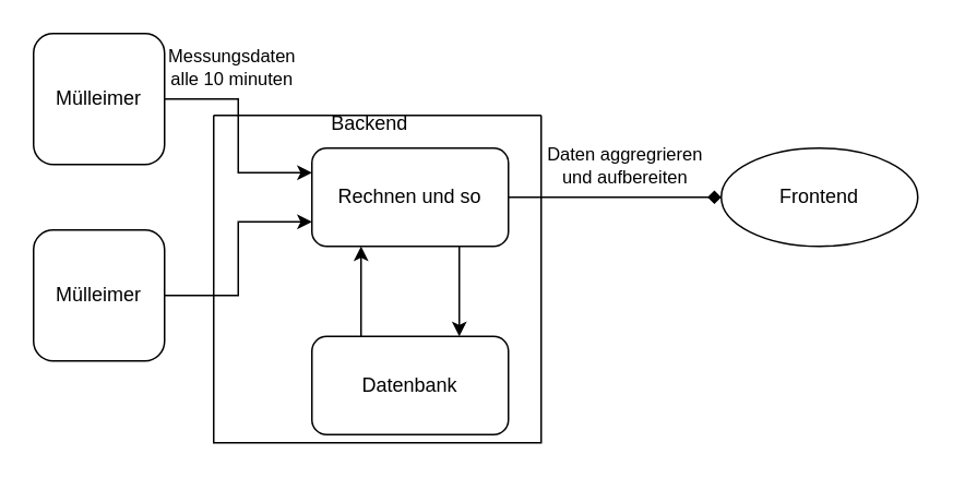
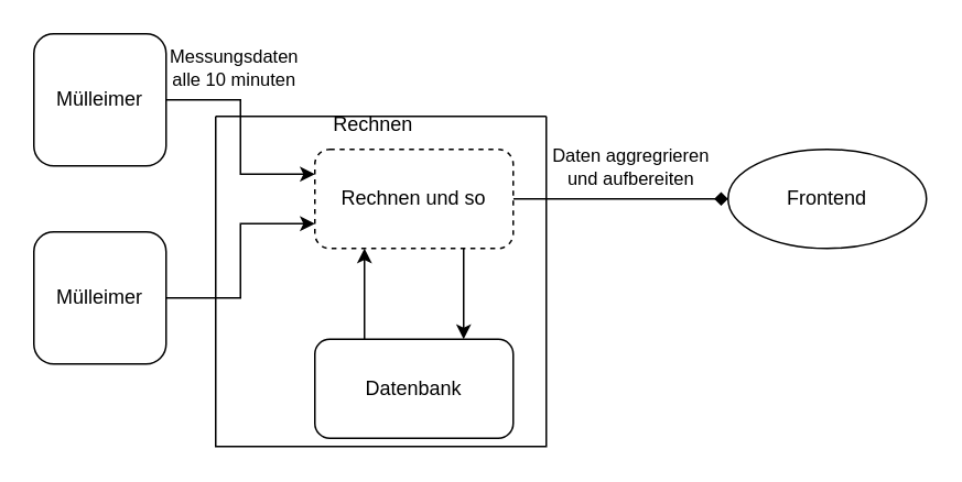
  <mxCell id="0" />
  <mxCell id="1" parent="0" />
  <mxCell id="2" style="edgeStyle=orthogonalEdgeStyle;rounded=0;orthogonalLoop=1;jettySize=auto;html=1;entryX=0;entryY=0.25;entryDx=0;entryDy=0;" edge="1" parent="1" source="4" target="11"><mxGeometry relative="1" as="geometry" /></mxCell>
  <mxCell id="3" value="Messungsdaten&lt;br&gt;alle 10 minuten" style="edgeLabel;html=1;align=center;verticalAlign=middle;resizable=0;points=[];" vertex="1" connectable="0" parent="2"><mxGeometry x="-0.309" relative="1" as="geometry"><mxPoint x="-5" y="-22" as="offset" /></mxGeometry></mxCell>
  <mxCell id="4" value="Mülleimer" style="rounded=1;whiteSpace=wrap;html=1;" vertex="1" parent="1"><mxGeometry x="20" y="20" width="80" height="80" as="geometry" /></mxCell>
  <mxCell id="5" style="edgeStyle=orthogonalEdgeStyle;rounded=0;orthogonalLoop=1;jettySize=auto;html=1;entryX=0;entryY=0.5;entryDx=0;entryDy=0;endArrow=diamond;" edge="1" parent="1" source="11" target="9"><mxGeometry relative="1" as="geometry" /></mxCell>
  <mxCell id="6" value="Daten aggregrieren&lt;br&gt;und aufbereiten" style="edgeLabel;html=1;align=center;verticalAlign=middle;resizable=0;points=[];" vertex="1" connectable="0" parent="5"><mxGeometry x="-0.002" y="-1" relative="1" as="geometry"><mxPoint x="5" y="-21" as="offset" /></mxGeometry></mxCell>
  <mxCell id="7" style="edgeStyle=orthogonalEdgeStyle;rounded=0;orthogonalLoop=1;jettySize=auto;html=1;entryX=0;entryY=0.75;entryDx=0;entryDy=0;" edge="1" parent="1" source="8" target="11"><mxGeometry relative="1" as="geometry" /></mxCell>
  <mxCell id="8" value="Mülleimer" style="rounded=1;whiteSpace=wrap;html=1;" vertex="1" parent="1"><mxGeometry x="20" y="140" width="80" height="80" as="geometry" /></mxCell>
  <mxCell id="9" value="Frontend" style="ellipse;whiteSpace=wrap;html=1;" vertex="1" parent="1"><mxGeometry x="440" y="90" width="120" height="60" as="geometry" /></mxCell>
  <mxCell id="10" value="" style="swimlane;startSize=0;" vertex="1" parent="1"><mxGeometry x="130" y="70" width="200" height="200" as="geometry" /></mxCell>
- <mxCell id="11" value="Rechnen und so" style="rounded=1;whiteSpace=wrap;html=1;" vertex="1" parent="10"><mxGeometry x="60" y="20" width="120" height="60" as="geometry" /></mxCell>
+ <mxCell id="11" value="Rechnen und so" style="rounded=1;whiteSpace=wrap;html=1;dashed=1;" vertex="1" parent="10"><mxGeometry x="60" y="20" width="120" height="60" as="geometry" /></mxCell>
  <mxCell id="12" value="Datenbank" style="rounded=1;whiteSpace=wrap;html=1;" vertex="1" parent="10"><mxGeometry x="60" y="135" width="120" height="60" as="geometry" /></mxCell>
  <mxCell id="13" style="edgeStyle=orthogonalEdgeStyle;rounded=0;orthogonalLoop=1;jettySize=auto;html=1;exitX=0.25;exitY=0;exitDx=0;exitDy=0;entryX=0.25;entryY=1;entryDx=0;entryDy=0;" edge="1" parent="10" source="12" target="11"><mxGeometry relative="1" as="geometry" /></mxCell>
  <mxCell id="14" style="edgeStyle=orthogonalEdgeStyle;rounded=0;orthogonalLoop=1;jettySize=auto;html=1;exitX=0.75;exitY=1;exitDx=0;exitDy=0;entryX=0.75;entryY=0;entryDx=0;entryDy=0;" edge="1" parent="10" source="11" target="12"><mxGeometry relative="1" as="geometry" /></mxCell>
- <mxCell id="15" value="Backend" style="text;html=1;align=center;verticalAlign=middle;resizable=0;points=[];autosize=1;strokeColor=none;fillColor=none;" vertex="1" parent="10"><mxGeometry x="60" y="-10" width="70" height="30" as="geometry" /></mxCell>
+ <mxCell id="15" value="Rechnen" style="text;html=1;align=center;verticalAlign=middle;resizable=0;points=[];autosize=1;strokeColor=none;fillColor=none;" vertex="1" parent="10"><mxGeometry x="60" y="-10" width="70" height="30" as="geometry" /></mxCell>
